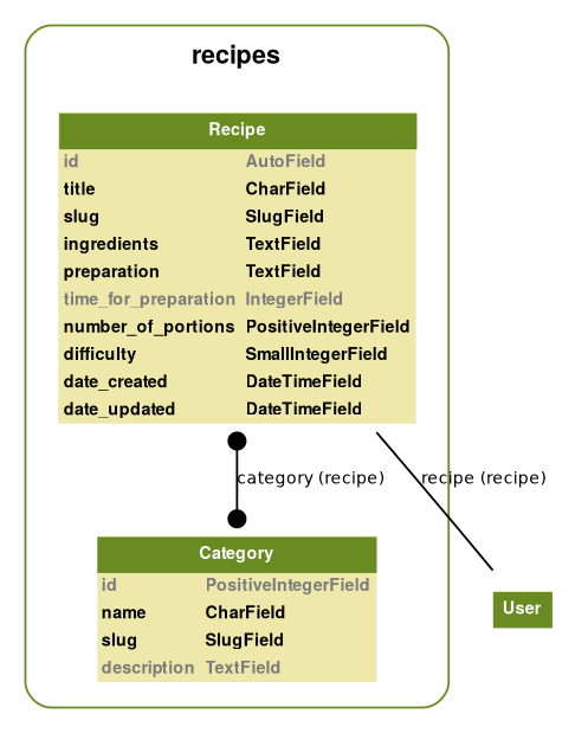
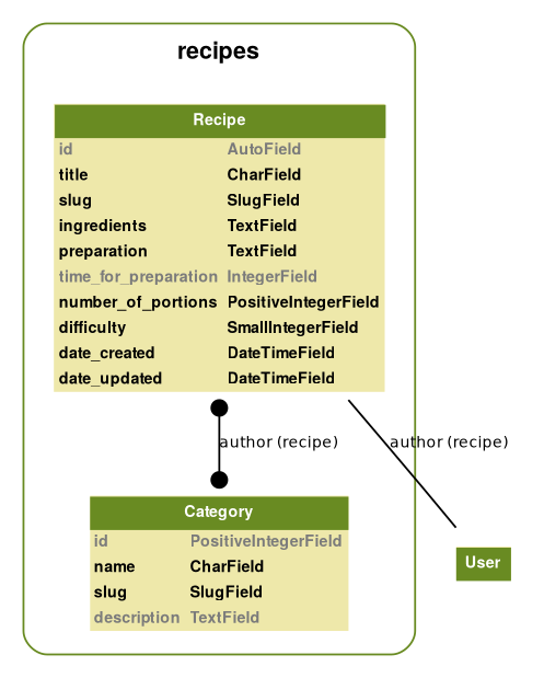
  digraph {
    fontname="DejaVu Sans"
    fontsize=8
    node [fontname="DejaVu Sans" fontsize=8 shape=plaintext]
    edge [arrowtail=dot fontname="DejaVu Sans" fontsize=8]
    n1 [label=<     <TABLE BGCOLOR="palegoldenrod" BORDER="0" CELLBORDER="0" CELLSPACING="0">      <TR><TD COLSPAN="2" CELLPADDING="4" ALIGN="CENTER" BGCOLOR="olivedrab4"      ><FONT FACE="Helvetica Bold" COLOR="white"      >Category</FONT></TD></TR>                       <TR><TD ALIGN="LEFT" BORDER="0"         ><FONT COLOR="#7B7B7B" FACE="Helvetica Bold">id</FONT         ></TD>         <TD ALIGN="LEFT"         ><FONT COLOR="#7B7B7B" FACE="Helvetica Bold">PositiveIntegerField</FONT         ></TD></TR>                  <TR><TD ALIGN="LEFT" BORDER="0"         ><FONT FACE="Helvetica Bold">name</FONT         ></TD>         <TD ALIGN="LEFT"         ><FONT FACE="Helvetica Bold">CharField</FONT         ></TD></TR>                  <TR><TD ALIGN="LEFT" BORDER="0"         ><FONT FACE="Helvetica Bold">slug</FONT         ></TD>         <TD ALIGN="LEFT"         ><FONT FACE="Helvetica Bold">SlugField</FONT         ></TD></TR>                  <TR><TD ALIGN="LEFT" BORDER="0"         ><FONT COLOR="#7B7B7B" FACE="Helvetica Bold">description</FONT         ></TD>         <TD ALIGN="LEFT"         ><FONT COLOR="#7B7B7B" FACE="Helvetica Bold">TextField</FONT         ></TD></TR>                   </TABLE>     >]
    n2 [label=<     <TABLE BGCOLOR="palegoldenrod" BORDER="0" CELLBORDER="0" CELLSPACING="0">      <TR><TD COLSPAN="2" CELLPADDING="4" ALIGN="CENTER" BGCOLOR="olivedrab4"      ><FONT FACE="Helvetica Bold" COLOR="white"      >Recipe</FONT></TD></TR>                       <TR><TD ALIGN="LEFT" BORDER="0"         ><FONT COLOR="#7B7B7B" FACE="Helvetica Bold">id</FONT         ></TD>         <TD ALIGN="LEFT"         ><FONT COLOR="#7B7B7B" FACE="Helvetica Bold">AutoField</FONT         ></TD></TR>                  <TR><TD ALIGN="LEFT" BORDER="0"         ><FONT FACE="Helvetica Bold">title</FONT         ></TD>         <TD ALIGN="LEFT"         ><FONT FACE="Helvetica Bold">CharField</FONT         ></TD></TR>                  <TR><TD ALIGN="LEFT" BORDER="0"         ><FONT FACE="Helvetica Bold">slug</FONT         ></TD>         <TD ALIGN="LEFT"         ><FONT FACE="Helvetica Bold">SlugField</FONT         ></TD></TR>                  <TR><TD ALIGN="LEFT" BORDER="0"         ><FONT FACE="Helvetica Bold">ingredients</FONT         ></TD>         <TD ALIGN="LEFT"         ><FONT FACE="Helvetica Bold">TextField</FONT         ></TD></TR>                  <TR><TD ALIGN="LEFT" BORDER="0"         ><FONT FACE="Helvetica Bold">preparation</FONT         ></TD>         <TD ALIGN="LEFT"         ><FONT FACE="Helvetica Bold">TextField</FONT         ></TD></TR>                  <TR><TD ALIGN="LEFT" BORDER="0"         ><FONT COLOR="#7B7B7B" FACE="Helvetica Bold">time_for_preparation</FONT         ></TD>         <TD ALIGN="LEFT"         ><FONT COLOR="#7B7B7B" FACE="Helvetica Bold">IntegerField</FONT         ></TD></TR>                  <TR><TD ALIGN="LEFT" BORDER="0"         ><FONT FACE="Helvetica Bold">number_of_portions</FONT         ></TD>         <TD ALIGN="LEFT"         ><FONT FACE="Helvetica Bold">PositiveIntegerField</FONT         ></TD></TR>                  <TR><TD ALIGN="LEFT" BORDER="0"         ><FONT FACE="Helvetica Bold">difficulty</FONT         ></TD>         <TD ALIGN="LEFT"         ><FONT FACE="Helvetica Bold">SmallIntegerField</FONT         ></TD></TR>                  <TR><TD ALIGN="LEFT" BORDER="0"         ><FONT FACE="Helvetica Bold">date_created</FONT         ></TD>         <TD ALIGN="LEFT"         ><FONT FACE="Helvetica Bold">DateTimeField</FONT         ></TD></TR>                  <TR><TD ALIGN="LEFT" BORDER="0"         ><FONT FACE="Helvetica Bold">date_updated</FONT         ></TD>         <TD ALIGN="LEFT"         ><FONT FACE="Helvetica Bold">DateTimeField</FONT         ></TD></TR>                   </TABLE>     >]
    n3 [label=<       <TABLE BGCOLOR="palegoldenrod" BORDER="0" CELLBORDER="0" CELLSPACING="0">       <TR><TD COLSPAN="2" CELLPADDING="4" ALIGN="CENTER" BGCOLOR="olivedrab4"       ><FONT FACE="Helvetica Bold" COLOR="white"       >User</FONT></TD></TR>       </TABLE>       >]
    subgraph cluster_1 {
      color=olivedrab4
      label=<         <TABLE BORDER="0" CELLBORDER="0" CELLSPACING="0">         <TR><TD COLSPAN="2" CELLPADDING="4" ALIGN="CENTER"         ><FONT FACE="Helvetica Bold" COLOR="Black" POINT-SIZE="12"         >recipes</FONT></TD></TR>         </TABLE>         >
      style=rounded
      n1
      n2
    }
-   n2 -> n1 [arrowhead=dot dir=both label="category (recipe)"]
-   n2 -> n3 [arrowhead=none label="recipe (recipe)"]
+   n2 -> n1 [arrowhead=dot dir=both label="author (recipe)"]
+   n2 -> n3 [arrowhead=none label="author (recipe)"]
  }
